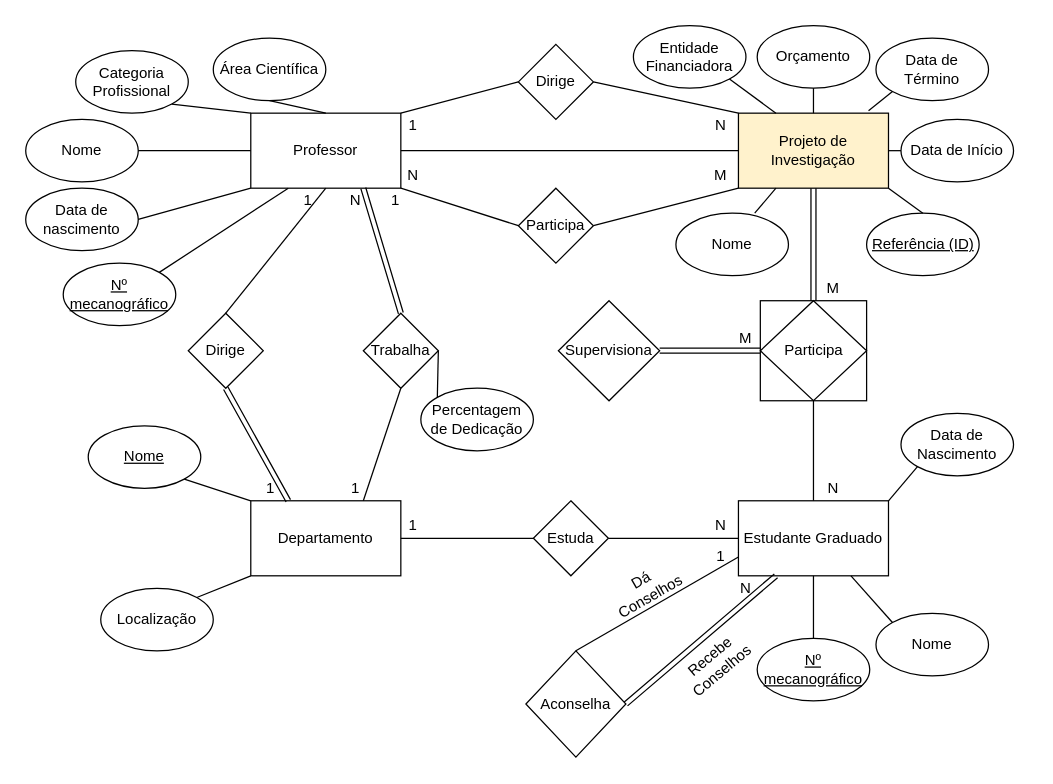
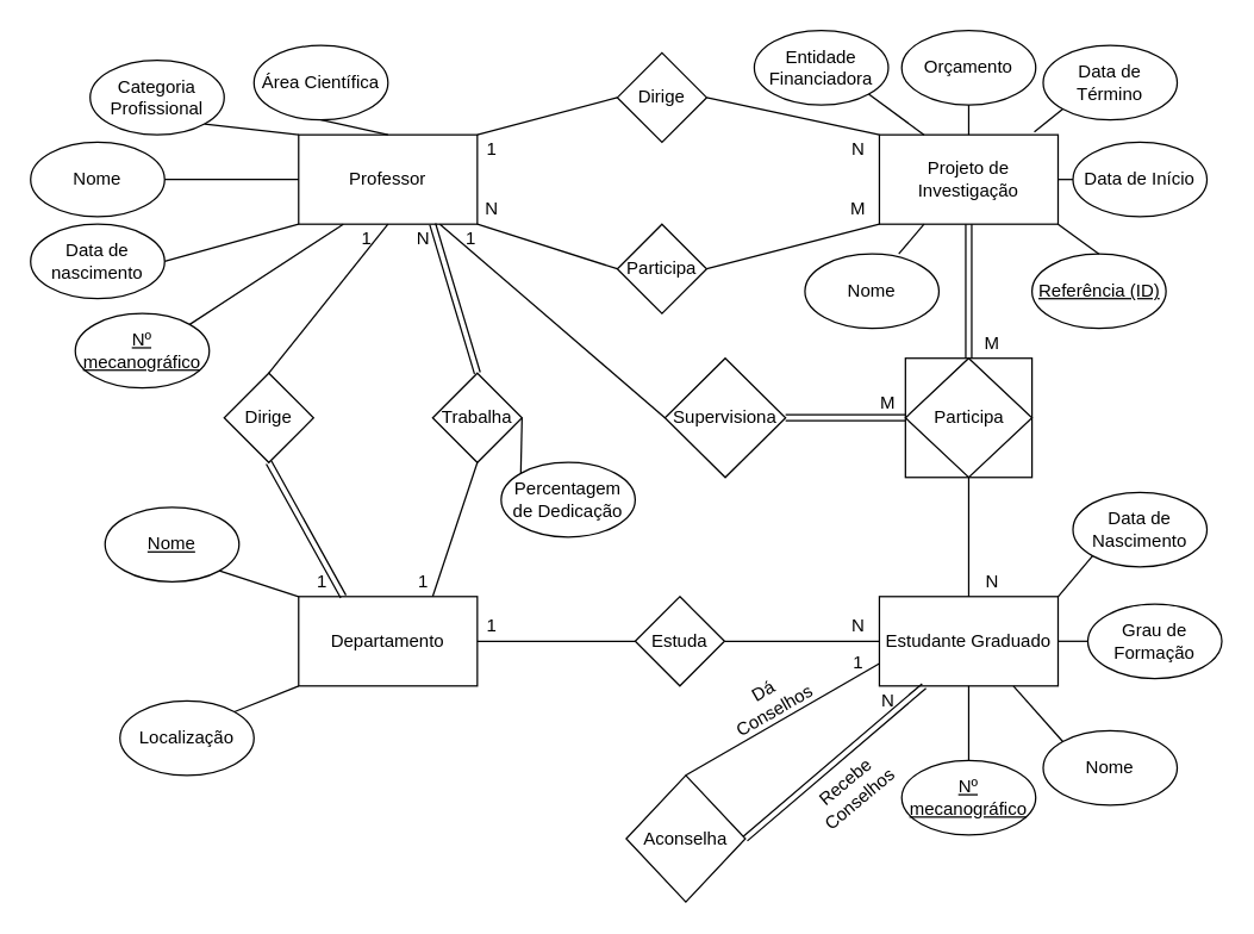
  <mxCell id="0" />
  <mxCell id="1" parent="0" />
  <mxCell id="2" value="Professor" style="rounded=0;whiteSpace=wrap;html=1;" vertex="1" parent="1"><mxGeometry x="200" y="90" width="120" height="60" as="geometry" /></mxCell>
  <mxCell id="3" value="Nome" style="ellipse;whiteSpace=wrap;html=1;" vertex="1" parent="1"><mxGeometry x="20" y="95" width="90" height="50" as="geometry" /></mxCell>
  <mxCell id="4" value="&lt;u&gt;Nº mecanográfico&lt;/u&gt;" style="ellipse;whiteSpace=wrap;html=1;" vertex="1" parent="1"><mxGeometry x="50" y="210" width="90" height="50" as="geometry" /></mxCell>
  <mxCell id="5" value="Data de nascimento" style="ellipse;whiteSpace=wrap;html=1;" vertex="1" parent="1"><mxGeometry x="20" y="150" width="90" height="50" as="geometry" /></mxCell>
  <mxCell id="6" value="Categoria Profissional" style="ellipse;whiteSpace=wrap;html=1;" vertex="1" parent="1"><mxGeometry x="60" y="40" width="90" height="50" as="geometry" /></mxCell>
  <mxCell id="7" value="Área Científica" style="ellipse;whiteSpace=wrap;html=1;" vertex="1" parent="1"><mxGeometry x="170" y="30" width="90" height="50" as="geometry" /></mxCell>
  <mxCell id="8" value="" style="endArrow=none;html=1;exitX=1;exitY=0.5;exitDx=0;exitDy=0;" edge="1" parent="1" source="3"><mxGeometry width="50" height="50" relative="1" as="geometry"><mxPoint x="150" y="170" as="sourcePoint" /><mxPoint x="200" y="120" as="targetPoint" /></mxGeometry></mxCell>
  <mxCell id="9" value="" style="endArrow=none;html=1;entryX=1;entryY=1;entryDx=0;entryDy=0;exitX=0;exitY=0;exitDx=0;exitDy=0;" edge="1" parent="1" source="2" target="6"><mxGeometry width="50" height="50" relative="1" as="geometry"><mxPoint x="120" y="130" as="sourcePoint" /><mxPoint x="170" y="80" as="targetPoint" /></mxGeometry></mxCell>
  <mxCell id="10" value="" style="endArrow=none;html=1;exitX=1;exitY=0.5;exitDx=0;exitDy=0;entryX=0;entryY=1;entryDx=0;entryDy=0;" edge="1" parent="1" source="5" target="2"><mxGeometry width="50" height="50" relative="1" as="geometry"><mxPoint x="200" y="200" as="sourcePoint" /><mxPoint x="250" y="150" as="targetPoint" /></mxGeometry></mxCell>
  <mxCell id="11" value="" style="endArrow=none;html=1;exitX=1;exitY=0;exitDx=0;exitDy=0;entryX=0.25;entryY=1;entryDx=0;entryDy=0;" edge="1" parent="1" source="4" target="2"><mxGeometry width="50" height="50" relative="1" as="geometry"><mxPoint x="210" y="200" as="sourcePoint" /><mxPoint x="260" y="150" as="targetPoint" /></mxGeometry></mxCell>
  <mxCell id="12" value="" style="endArrow=none;html=1;entryX=0.5;entryY=0;entryDx=0;entryDy=0;exitX=0.5;exitY=1;exitDx=0;exitDy=0;" edge="1" parent="1" source="7" target="2"><mxGeometry width="50" height="50" relative="1" as="geometry"><mxPoint x="230" y="220" as="sourcePoint" /><mxPoint x="280" y="170" as="targetPoint" /></mxGeometry></mxCell>
- <mxCell id="13" value="Projeto de Investigação" style="rounded=0;whiteSpace=wrap;html=1;fillColor=#fff2cc;" vertex="1" parent="1"><mxGeometry x="590" y="90" width="120" height="60" as="geometry" /></mxCell>
+ <mxCell id="13" value="Projeto de Investigação" style="rounded=0;whiteSpace=wrap;html=1;" vertex="1" parent="1"><mxGeometry x="590" y="90" width="120" height="60" as="geometry" /></mxCell>
  <mxCell id="14" value="Dirige" style="rhombus;whiteSpace=wrap;html=1;" vertex="1" parent="1"><mxGeometry x="414" y="35" width="60" height="60" as="geometry" /></mxCell>
  <mxCell id="15" value="Participa" style="rhombus;whiteSpace=wrap;html=1;" vertex="1" parent="1"><mxGeometry x="414" y="150" width="60" height="60" as="geometry" /></mxCell>
  <mxCell id="16" value="" style="endArrow=none;html=1;entryX=1;entryY=1;entryDx=0;entryDy=0;exitX=0;exitY=0.5;exitDx=0;exitDy=0;" edge="1" parent="1" source="15" target="2"><mxGeometry width="50" height="50" relative="1" as="geometry"><mxPoint x="390" y="400" as="sourcePoint" /><mxPoint x="440" y="350" as="targetPoint" /></mxGeometry></mxCell>
  <mxCell id="17" value="" style="endArrow=none;html=1;entryX=0;entryY=1;entryDx=0;entryDy=0;exitX=1;exitY=0.5;exitDx=0;exitDy=0;" edge="1" parent="1" source="15" target="13"><mxGeometry width="50" height="50" relative="1" as="geometry"><mxPoint x="390" y="400" as="sourcePoint" /><mxPoint x="440" y="350" as="targetPoint" /></mxGeometry></mxCell>
  <mxCell id="18" value="" style="endArrow=none;html=1;entryX=1;entryY=0;entryDx=0;entryDy=0;exitX=0;exitY=0.5;exitDx=0;exitDy=0;" edge="1" parent="1" source="14" target="2"><mxGeometry width="50" height="50" relative="1" as="geometry"><mxPoint x="390" y="400" as="sourcePoint" /><mxPoint x="440" y="350" as="targetPoint" /></mxGeometry></mxCell>
  <mxCell id="19" value="" style="endArrow=none;html=1;entryX=1;entryY=0.5;entryDx=0;entryDy=0;exitX=0;exitY=0;exitDx=0;exitDy=0;" edge="1" parent="1" source="13" target="14"><mxGeometry width="50" height="50" relative="1" as="geometry"><mxPoint x="390" y="400" as="sourcePoint" /><mxPoint x="440" y="350" as="targetPoint" /></mxGeometry></mxCell>
  <mxCell id="20" value="Departamento" style="rounded=0;whiteSpace=wrap;html=1;" vertex="1" parent="1"><mxGeometry x="200" y="400" width="120" height="60" as="geometry" /></mxCell>
  <mxCell id="21" value="&lt;u&gt;Nome&lt;/u&gt;" style="ellipse;whiteSpace=wrap;html=1;" vertex="1" parent="1"><mxGeometry x="70" y="340" width="90" height="50" as="geometry" /></mxCell>
  <mxCell id="22" value="" style="endArrow=none;html=1;entryX=1;entryY=1;entryDx=0;entryDy=0;exitX=0;exitY=0;exitDx=0;exitDy=0;" edge="1" parent="1" source="20" target="21"><mxGeometry width="50" height="50" relative="1" as="geometry"><mxPoint x="390" y="400" as="sourcePoint" /><mxPoint x="440" y="350" as="targetPoint" /></mxGeometry></mxCell>
  <mxCell id="23" value="Dirige" style="rhombus;whiteSpace=wrap;html=1;" vertex="1" parent="1"><mxGeometry x="150" y="250" width="60" height="60" as="geometry" /></mxCell>
  <mxCell id="24" value="" style="endArrow=none;html=1;exitX=0.5;exitY=0;exitDx=0;exitDy=0;" edge="1" parent="1" source="23"><mxGeometry width="50" height="50" relative="1" as="geometry"><mxPoint x="430" y="420" as="sourcePoint" /><mxPoint x="260" y="150" as="targetPoint" /></mxGeometry></mxCell>
  <mxCell id="25" value="" style="shape=link;html=1;entryX=0.5;entryY=1;entryDx=0;entryDy=0;exitX=0.25;exitY=0;exitDx=0;exitDy=0;" edge="1" parent="1" source="20" target="23"><mxGeometry width="50" height="50" relative="1" as="geometry"><mxPoint x="430" y="420" as="sourcePoint" /><mxPoint x="480" y="370" as="targetPoint" /></mxGeometry></mxCell>
  <mxCell id="26" value="Trabalha" style="rhombus;whiteSpace=wrap;html=1;" vertex="1" parent="1"><mxGeometry x="290" y="250" width="60" height="60" as="geometry" /></mxCell>
  <mxCell id="27" value="" style="shape=link;html=1;entryX=0.75;entryY=1;entryDx=0;entryDy=0;exitX=0.5;exitY=0;exitDx=0;exitDy=0;" edge="1" parent="1" source="26" target="2"><mxGeometry width="50" height="50" relative="1" as="geometry"><mxPoint x="430" y="420" as="sourcePoint" /><mxPoint x="480" y="370" as="targetPoint" /></mxGeometry></mxCell>
  <mxCell id="28" value="" style="endArrow=none;html=1;exitX=0.75;exitY=0;exitDx=0;exitDy=0;entryX=0.5;entryY=1;entryDx=0;entryDy=0;" edge="1" parent="1" source="20" target="26"><mxGeometry width="50" height="50" relative="1" as="geometry"><mxPoint x="430" y="420" as="sourcePoint" /><mxPoint x="480" y="370" as="targetPoint" /></mxGeometry></mxCell>
  <mxCell id="29" value="Percentagem de Dedicação" style="ellipse;whiteSpace=wrap;html=1;" vertex="1" parent="1"><mxGeometry x="336" y="310" width="90" height="50" as="geometry" /></mxCell>
  <mxCell id="30" value="" style="endArrow=none;html=1;entryX=1;entryY=0.5;entryDx=0;entryDy=0;exitX=0;exitY=0;exitDx=0;exitDy=0;" edge="1" parent="1" source="29" target="26"><mxGeometry width="50" height="50" relative="1" as="geometry"><mxPoint x="430" y="420" as="sourcePoint" /><mxPoint x="480" y="370" as="targetPoint" /></mxGeometry></mxCell>
  <mxCell id="31" value="Estudante Graduado" style="rounded=0;whiteSpace=wrap;html=1;" vertex="1" parent="1"><mxGeometry x="590" y="400" width="120" height="60" as="geometry" /></mxCell>
  <mxCell id="32" value="Participa" style="shape=associativeEntity;whiteSpace=wrap;html=1;align=center;" vertex="1" parent="1"><mxGeometry x="607.5" y="240" width="85" height="80" as="geometry" /></mxCell>
  <mxCell id="33" value="" style="endArrow=none;html=1;entryX=0.5;entryY=1;entryDx=0;entryDy=0;exitX=0.5;exitY=0;exitDx=0;exitDy=0;" edge="1" parent="1" source="31" target="32"><mxGeometry width="50" height="50" relative="1" as="geometry"><mxPoint x="430" y="420" as="sourcePoint" /><mxPoint x="480" y="370" as="targetPoint" /></mxGeometry></mxCell>
  <mxCell id="34" value="" style="shape=link;html=1;entryX=0.5;entryY=1;entryDx=0;entryDy=0;exitX=0.5;exitY=0;exitDx=0;exitDy=0;" edge="1" parent="1" source="32" target="13"><mxGeometry width="50" height="50" relative="1" as="geometry"><mxPoint x="430" y="420" as="sourcePoint" /><mxPoint x="480" y="370" as="targetPoint" /></mxGeometry></mxCell>
  <mxCell id="35" value="Estuda" style="rhombus;whiteSpace=wrap;html=1;" vertex="1" parent="1"><mxGeometry x="426" y="400" width="60" height="60" as="geometry" /></mxCell>
  <mxCell id="36" value="" style="endArrow=none;html=1;entryX=0;entryY=0.5;entryDx=0;entryDy=0;exitX=1;exitY=0.5;exitDx=0;exitDy=0;" edge="1" parent="1" source="35" target="31"><mxGeometry width="50" height="50" relative="1" as="geometry"><mxPoint x="430" y="420" as="sourcePoint" /><mxPoint x="480" y="370" as="targetPoint" /></mxGeometry></mxCell>
  <mxCell id="37" value="" style="endArrow=none;html=1;exitX=1;exitY=0.5;exitDx=0;exitDy=0;entryX=0;entryY=0.5;entryDx=0;entryDy=0;" edge="1" parent="1" source="20" target="35"><mxGeometry width="50" height="50" relative="1" as="geometry"><mxPoint x="430" y="420" as="sourcePoint" /><mxPoint x="480" y="370" as="targetPoint" /></mxGeometry></mxCell>
  <mxCell id="38" value="&lt;u&gt;Nº mecanográfico&lt;/u&gt;" style="ellipse;whiteSpace=wrap;html=1;" vertex="1" parent="1"><mxGeometry x="605" y="510" width="90" height="50" as="geometry" /></mxCell>
  <mxCell id="39" value="Nome" style="ellipse;whiteSpace=wrap;html=1;" vertex="1" parent="1"><mxGeometry x="700" y="490" width="90" height="50" as="geometry" /></mxCell>
  <mxCell id="40" value="Data de Nascimento" style="ellipse;whiteSpace=wrap;html=1;" vertex="1" parent="1"><mxGeometry x="720" y="330" width="90" height="50" as="geometry" /></mxCell>
+ <mxCell id="41" value="Grau de Formação" style="ellipse;whiteSpace=wrap;html=1;" vertex="1" parent="1"><mxGeometry x="730" y="405" width="90" height="50" as="geometry" /></mxCell>
  <mxCell id="42" value="" style="endArrow=none;html=1;exitX=0.5;exitY=0;exitDx=0;exitDy=0;entryX=0.5;entryY=1;entryDx=0;entryDy=0;" edge="1" parent="1" source="38" target="31"><mxGeometry width="50" height="50" relative="1" as="geometry"><mxPoint x="430" y="420" as="sourcePoint" /><mxPoint x="480" y="370" as="targetPoint" /></mxGeometry></mxCell>
  <mxCell id="43" value="" style="endArrow=none;html=1;entryX=0;entryY=1;entryDx=0;entryDy=0;exitX=1;exitY=0;exitDx=0;exitDy=0;" edge="1" parent="1" source="31" target="40"><mxGeometry width="50" height="50" relative="1" as="geometry"><mxPoint x="430" y="420" as="sourcePoint" /><mxPoint x="480" y="370" as="targetPoint" /></mxGeometry></mxCell>
+ <mxCell id="44" value="" style="endArrow=none;html=1;entryX=0;entryY=0.5;entryDx=0;entryDy=0;exitX=1;exitY=0.5;exitDx=0;exitDy=0;" edge="1" parent="1" source="31" target="41"><mxGeometry width="50" height="50" relative="1" as="geometry"><mxPoint x="430" y="420" as="sourcePoint" /><mxPoint x="480" y="370" as="targetPoint" /></mxGeometry></mxCell>
  <mxCell id="45" value="" style="endArrow=none;html=1;entryX=0;entryY=0;entryDx=0;entryDy=0;exitX=0.75;exitY=1;exitDx=0;exitDy=0;" edge="1" parent="1" source="31" target="39"><mxGeometry width="50" height="50" relative="1" as="geometry"><mxPoint x="430" y="420" as="sourcePoint" /><mxPoint x="480" y="370" as="targetPoint" /></mxGeometry></mxCell>
  <mxCell id="46" value="Orçamento" style="ellipse;whiteSpace=wrap;html=1;" vertex="1" parent="1"><mxGeometry x="605" y="20" width="90" height="50" as="geometry" /></mxCell>
  <mxCell id="47" value="" style="endArrow=none;html=1;entryX=0.5;entryY=1;entryDx=0;entryDy=0;exitX=0.5;exitY=0;exitDx=0;exitDy=0;" edge="1" parent="1" source="13" target="46"><mxGeometry width="50" height="50" relative="1" as="geometry"><mxPoint x="430" y="420" as="sourcePoint" /><mxPoint x="480" y="370" as="targetPoint" /></mxGeometry></mxCell>
  <mxCell id="48" value="Data de Término" style="ellipse;whiteSpace=wrap;html=1;" vertex="1" parent="1"><mxGeometry x="700" y="30" width="90" height="50" as="geometry" /></mxCell>
  <mxCell id="49" value="" style="endArrow=none;html=1;entryX=0;entryY=1;entryDx=0;entryDy=0;exitX=0.867;exitY=-0.033;exitDx=0;exitDy=0;exitPerimeter=0;" edge="1" parent="1" source="13" target="48"><mxGeometry width="50" height="50" relative="1" as="geometry"><mxPoint x="430" y="420" as="sourcePoint" /><mxPoint x="480" y="370" as="targetPoint" /></mxGeometry></mxCell>
  <mxCell id="50" value="Data de Início" style="ellipse;whiteSpace=wrap;html=1;" vertex="1" parent="1"><mxGeometry x="720" y="95" width="90" height="50" as="geometry" /></mxCell>
  <mxCell id="51" value="" style="endArrow=none;html=1;entryX=0;entryY=0.5;entryDx=0;entryDy=0;exitX=1;exitY=0.5;exitDx=0;exitDy=0;" edge="1" parent="1" source="13" target="50"><mxGeometry width="50" height="50" relative="1" as="geometry"><mxPoint x="430" y="420" as="sourcePoint" /><mxPoint x="480" y="370" as="targetPoint" /></mxGeometry></mxCell>
  <mxCell id="52" value="&lt;u&gt;Referência (ID)&lt;/u&gt;" style="ellipse;whiteSpace=wrap;html=1;" vertex="1" parent="1"><mxGeometry x="692.5" y="170" width="90" height="50" as="geometry" /></mxCell>
  <mxCell id="53" value="" style="endArrow=none;html=1;entryX=0.5;entryY=0;entryDx=0;entryDy=0;exitX=1;exitY=1;exitDx=0;exitDy=0;" edge="1" parent="1" source="13" target="52"><mxGeometry width="50" height="50" relative="1" as="geometry"><mxPoint x="430" y="420" as="sourcePoint" /><mxPoint x="480" y="370" as="targetPoint" /></mxGeometry></mxCell>
  <mxCell id="54" value="Nome" style="ellipse;whiteSpace=wrap;html=1;" vertex="1" parent="1"><mxGeometry x="540" y="170" width="90" height="50" as="geometry" /></mxCell>
  <mxCell id="55" value="" style="endArrow=none;html=1;entryX=0.25;entryY=1;entryDx=0;entryDy=0;exitX=0.7;exitY=0;exitDx=0;exitDy=0;exitPerimeter=0;" edge="1" parent="1" source="54" target="13"><mxGeometry width="50" height="50" relative="1" as="geometry"><mxPoint x="430" y="420" as="sourcePoint" /><mxPoint x="480" y="370" as="targetPoint" /></mxGeometry></mxCell>
  <mxCell id="56" value="Entidade Financiadora" style="ellipse;whiteSpace=wrap;html=1;" vertex="1" parent="1"><mxGeometry x="506" y="20" width="90" height="50" as="geometry" /></mxCell>
  <mxCell id="57" value="" style="endArrow=none;html=1;entryX=1;entryY=1;entryDx=0;entryDy=0;exitX=0.25;exitY=0;exitDx=0;exitDy=0;" edge="1" parent="1" source="13" target="56"><mxGeometry width="50" height="50" relative="1" as="geometry"><mxPoint x="436" y="340" as="sourcePoint" /><mxPoint x="486" y="290" as="targetPoint" /></mxGeometry></mxCell>
  <mxCell id="58" value="Aconselha" style="rhombus;whiteSpace=wrap;html=1;" vertex="1" parent="1"><mxGeometry x="420" y="520" width="80" height="85" as="geometry" /></mxCell>
  <mxCell id="59" value="" style="shape=link;html=1;entryX=0.25;entryY=1;entryDx=0;entryDy=0;exitX=1;exitY=0.5;exitDx=0;exitDy=0;" edge="1" parent="1" source="58" target="31"><mxGeometry width="50" height="50" relative="1" as="geometry"><mxPoint x="436" y="340" as="sourcePoint" /><mxPoint x="486" y="290" as="targetPoint" /></mxGeometry></mxCell>
  <mxCell id="60" value="" style="endArrow=none;html=1;entryX=0;entryY=0.75;entryDx=0;entryDy=0;exitX=0.5;exitY=0;exitDx=0;exitDy=0;" edge="1" parent="1" source="58" target="31"><mxGeometry width="50" height="50" relative="1" as="geometry"><mxPoint x="436" y="340" as="sourcePoint" /><mxPoint x="486" y="290" as="targetPoint" /></mxGeometry></mxCell>
  <mxCell id="61" value="Dá Conselhos" style="text;html=1;strokeColor=none;fillColor=none;align=center;verticalAlign=middle;whiteSpace=wrap;rounded=0;rotation=-30;" vertex="1" parent="1"><mxGeometry x="496" y="460" width="40" height="20" as="geometry" /></mxCell>
  <mxCell id="62" value="Recebe&lt;br&gt;Conselhos" style="text;html=1;strokeColor=none;fillColor=none;align=center;verticalAlign=middle;whiteSpace=wrap;rounded=0;rotation=-40;" vertex="1" parent="1"><mxGeometry x="537.24" y="510" width="70.26" height="40" as="geometry" /></mxCell>
  <mxCell id="63" value="Localização" style="ellipse;whiteSpace=wrap;html=1;" vertex="1" parent="1"><mxGeometry x="80" y="470" width="90" height="50" as="geometry" /></mxCell>
  <mxCell id="64" value="" style="endArrow=none;html=1;exitX=1;exitY=0;exitDx=0;exitDy=0;entryX=0;entryY=1;entryDx=0;entryDy=0;" edge="1" parent="1" source="63" target="20"><mxGeometry width="50" height="50" relative="1" as="geometry"><mxPoint x="416" y="360" as="sourcePoint" /><mxPoint x="466" y="310" as="targetPoint" /></mxGeometry></mxCell>
  <mxCell id="65" value="N" style="text;html=1;strokeColor=none;fillColor=none;align=center;verticalAlign=middle;whiteSpace=wrap;rounded=0;" vertex="1" parent="1"><mxGeometry x="264" y="150" width="40" height="20" as="geometry" /></mxCell>
  <mxCell id="66" value="1" style="text;html=1;strokeColor=none;fillColor=none;align=center;verticalAlign=middle;whiteSpace=wrap;rounded=0;" vertex="1" parent="1"><mxGeometry x="264" y="380" width="40" height="20" as="geometry" /></mxCell>
  <mxCell id="67" value="1" style="text;html=1;strokeColor=none;fillColor=none;align=center;verticalAlign=middle;whiteSpace=wrap;rounded=0;" vertex="1" parent="1"><mxGeometry x="196" y="380" width="40" height="20" as="geometry" /></mxCell>
  <mxCell id="68" value="1" style="text;html=1;strokeColor=none;fillColor=none;align=center;verticalAlign=middle;whiteSpace=wrap;rounded=0;" vertex="1" parent="1"><mxGeometry x="226" y="150" width="40" height="20" as="geometry" /></mxCell>
  <mxCell id="69" value="N" style="text;html=1;strokeColor=none;fillColor=none;align=center;verticalAlign=middle;whiteSpace=wrap;rounded=0;" vertex="1" parent="1"><mxGeometry x="310" y="130" width="40" height="20" as="geometry" /></mxCell>
  <mxCell id="70" value="M" style="text;html=1;strokeColor=none;fillColor=none;align=center;verticalAlign=middle;whiteSpace=wrap;rounded=0;" vertex="1" parent="1"><mxGeometry x="556" y="130" width="40" height="20" as="geometry" /></mxCell>
  <mxCell id="71" value="1" style="text;html=1;strokeColor=none;fillColor=none;align=center;verticalAlign=middle;whiteSpace=wrap;rounded=0;" vertex="1" parent="1"><mxGeometry x="310" y="90" width="40" height="20" as="geometry" /></mxCell>
  <mxCell id="72" value="N" style="text;html=1;strokeColor=none;fillColor=none;align=center;verticalAlign=middle;whiteSpace=wrap;rounded=0;" vertex="1" parent="1"><mxGeometry x="556" y="90" width="40" height="20" as="geometry" /></mxCell>
  <mxCell id="73" value="N" style="text;html=1;strokeColor=none;fillColor=none;align=center;verticalAlign=middle;whiteSpace=wrap;rounded=0;" vertex="1" parent="1"><mxGeometry x="646" y="380" width="40" height="20" as="geometry" /></mxCell>
  <mxCell id="74" value="M" style="text;html=1;strokeColor=none;fillColor=none;align=center;verticalAlign=middle;whiteSpace=wrap;rounded=0;" vertex="1" parent="1"><mxGeometry x="646" y="220" width="40" height="20" as="geometry" /></mxCell>
  <mxCell id="75" value="Supervisiona" style="rhombus;whiteSpace=wrap;html=1;" vertex="1" parent="1"><mxGeometry x="446" y="240" width="81" height="80" as="geometry" /></mxCell>
  <mxCell id="76" value="" style="shape=link;html=1;entryX=0;entryY=0.5;entryDx=0;entryDy=0;exitX=1;exitY=0.5;exitDx=0;exitDy=0;" edge="1" parent="1" source="75" target="32"><mxGeometry width="50" height="50" relative="1" as="geometry"><mxPoint x="426" y="430" as="sourcePoint" /><mxPoint x="476" y="380" as="targetPoint" /></mxGeometry></mxCell>
- <mxCell id="77" value="" style="endArrow=none;html=1;" edge="1" parent="1" source="2" target="13"><mxGeometry width="50" height="50" relative="1" as="geometry"><mxPoint x="426" y="430" as="sourcePoint" /><mxPoint x="476" y="380" as="targetPoint" /></mxGeometry></mxCell>
+ <mxCell id="77" value="" style="endArrow=none;html=1;entryX=0;entryY=0.5;entryDx=0;entryDy=0;" edge="1" parent="1" source="2" target="75"><mxGeometry width="50" height="50" relative="1" as="geometry"><mxPoint x="426" y="430" as="sourcePoint" /><mxPoint x="476" y="380" as="targetPoint" /></mxGeometry></mxCell>
  <mxCell id="78" value="1" style="text;html=1;strokeColor=none;fillColor=none;align=center;verticalAlign=middle;whiteSpace=wrap;rounded=0;" vertex="1" parent="1"><mxGeometry x="556" y="435" width="40" height="20" as="geometry" /></mxCell>
  <mxCell id="79" value="N" style="text;html=1;strokeColor=none;fillColor=none;align=center;verticalAlign=middle;whiteSpace=wrap;rounded=0;" vertex="1" parent="1"><mxGeometry x="576" y="460" width="40" height="20" as="geometry" /></mxCell>
  <mxCell id="80" value="N" style="text;html=1;strokeColor=none;fillColor=none;align=center;verticalAlign=middle;whiteSpace=wrap;rounded=0;" vertex="1" parent="1"><mxGeometry x="556" y="410" width="40" height="20" as="geometry" /></mxCell>
  <mxCell id="81" value="1" style="text;html=1;strokeColor=none;fillColor=none;align=center;verticalAlign=middle;whiteSpace=wrap;rounded=0;" vertex="1" parent="1"><mxGeometry x="310" y="410" width="40" height="20" as="geometry" /></mxCell>
  <mxCell id="82" value="1" style="text;html=1;strokeColor=none;fillColor=none;align=center;verticalAlign=middle;whiteSpace=wrap;rounded=0;" vertex="1" parent="1"><mxGeometry x="296" y="150" width="40" height="20" as="geometry" /></mxCell>
  <mxCell id="83" value="M" style="text;html=1;strokeColor=none;fillColor=none;align=center;verticalAlign=middle;whiteSpace=wrap;rounded=0;" vertex="1" parent="1"><mxGeometry x="576" y="260" width="40" height="20" as="geometry" /></mxCell>
